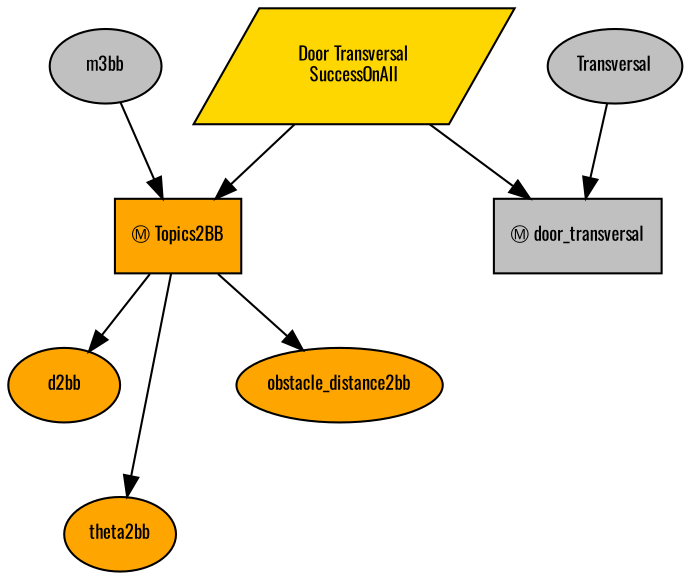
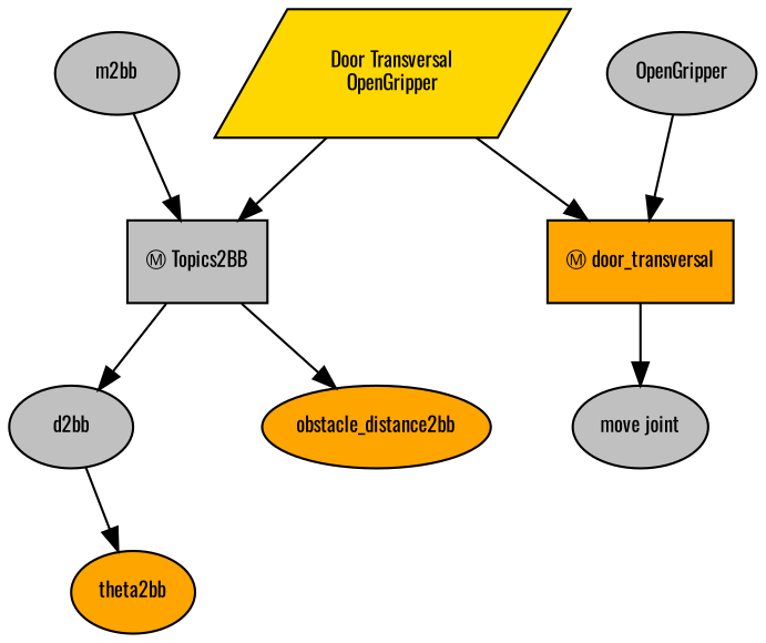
  digraph {
    fontname=Oswald
    ordering=out
    node [fillcolor=orange fontcolor=black fontname=Oswald fontsize=9 shape=ellipse style=filled]
    edge [fontname=Oswald]
-   n1 [fillcolor=gold label="Door Transversal\nSuccessOnAll" shape=parallelogram]
-   n2 [label="Ⓜ Topics2BB" shape=box]
-   n3 [fillcolor=gray label="Ⓜ door_transversal" shape=box]
-   n4 [label=d2bb]
+   n1 [fillcolor=gold label="Door Transversal\nOpenGripper" shape=parallelogram]
+   n2 [fillcolor=gray label="Ⓜ Topics2BB" shape=box]
+   n3 [label="Ⓜ door_transversal" shape=box]
+   n4 [fillcolor=gray label=d2bb]
    n5 [label=theta2bb]
    n6 [label=obstacle_distance2bb]
-   n8 [fillcolor=gray label=m3bb]
-   n9 [fillcolor=gray label=Transversal]
+   n7 [fillcolor=gray label="move joint"]
+   n8 [fillcolor=gray label=m2bb]
+   n9 [fillcolor=gray label=OpenGripper]
    n1 -> n2
    n1 -> n3
    n2 -> n4
-   n2 -> n5
+   n4 -> n5
    n2 -> n6
+   n3 -> n7
    n8 -> n2
    n9 -> n3
  }
